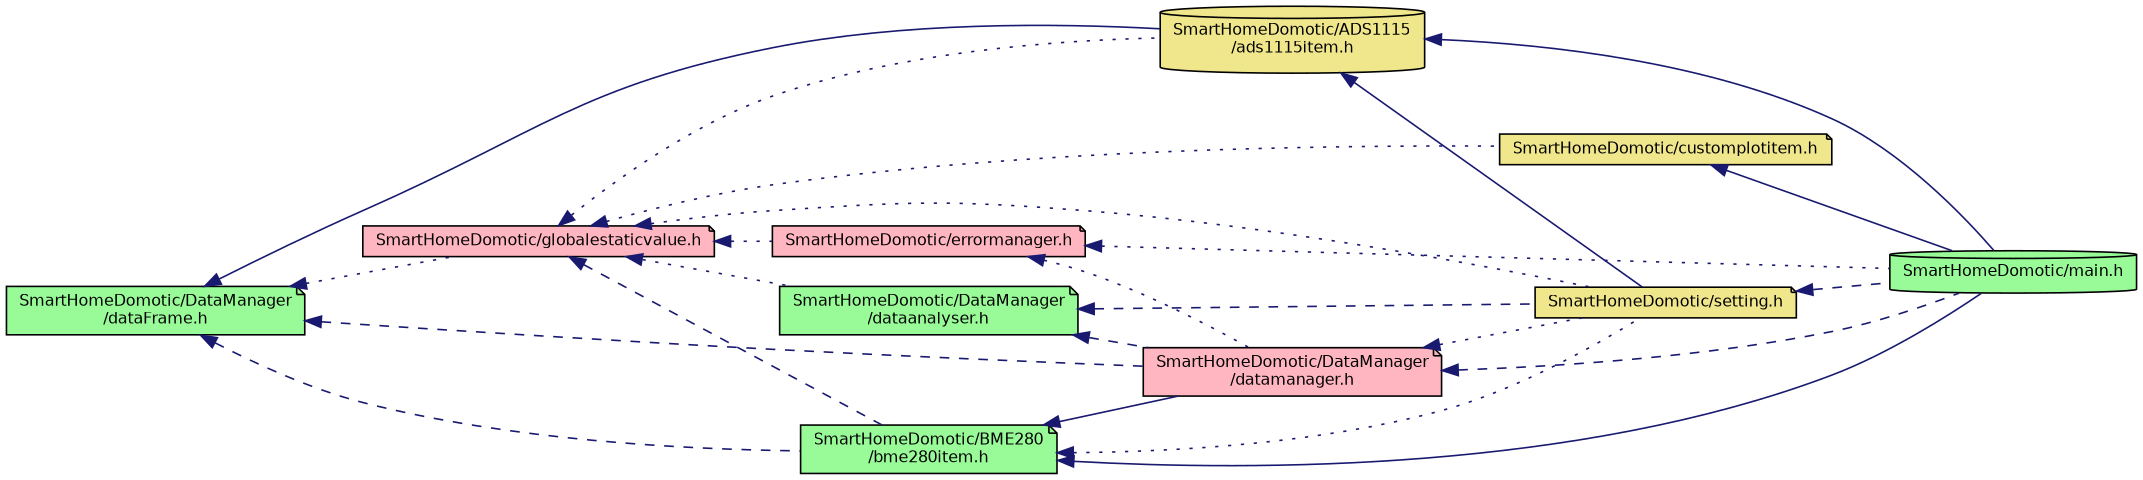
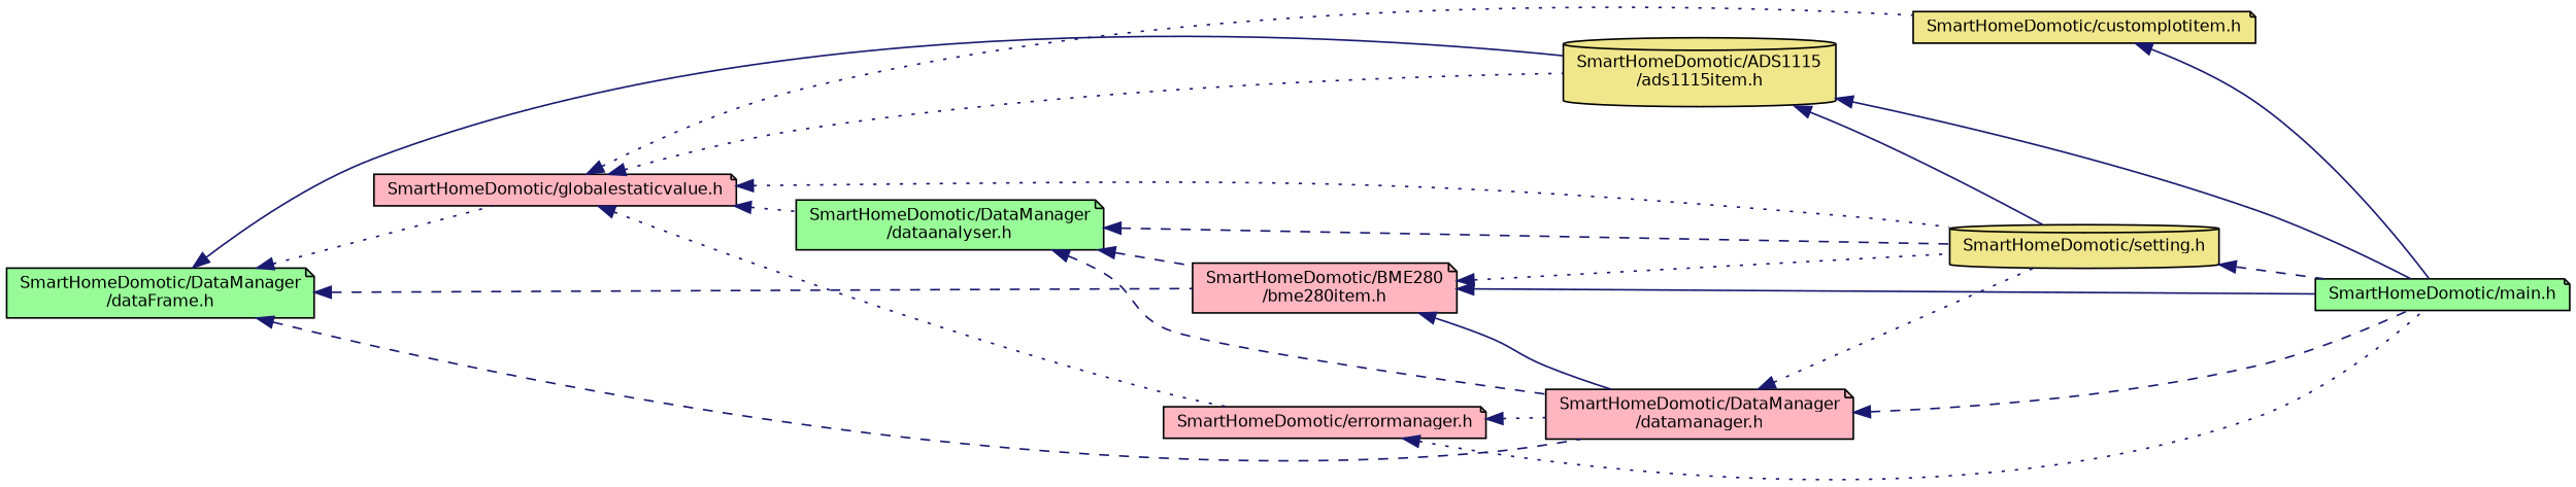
  digraph {
    rankdir=LR
    node [color=black fillcolor=lightpink fontname=Helvetica fontsize=10 shape=note style=filled]
    edge [color=midnightblue dir=back fontname=Helvetica fontsize=10 labelfontname=Helvetica labelfontsize=10 style=dotted]
    n1 [fillcolor=palegreen fontcolor=black height=0.2 label="SmartHomeDomotic/DataManager\l/dataFrame.h" width=0.4]
    n2 [fillcolor=khaki height=0.2 label="SmartHomeDomotic/ADS1115\l/ads1115item.h" shape=cylinder width=0.4]
    n3 [height=0.2 label="SmartHomeDomotic/DataManager\l/datamanager.h" width=0.4]
-   n4 [fillcolor=palegreen height=0.2 label="SmartHomeDomotic/BME280\l/bme280item.h" width=0.4]
+   n4 [height=0.2 label="SmartHomeDomotic/BME280\l/bme280item.h" width=0.4]
    n5 [height=0.2 label="SmartHomeDomotic/globalestaticvalue.h" width=0.4]
-   n6 [fillcolor=palegreen height=0.2 label="SmartHomeDomotic/main.h" shape=cylinder width=0.4]
-   n7 [fillcolor=khaki height=0.2 label="SmartHomeDomotic/setting.h" width=0.4]
+   n6 [fillcolor=palegreen height=0.2 label="SmartHomeDomotic/main.h" width=0.4]
+   n7 [fillcolor=khaki height=0.2 label="SmartHomeDomotic/setting.h" shape=cylinder width=0.4]
    n8 [fillcolor=khaki height=0.2 label="SmartHomeDomotic/customplotitem.h" width=0.4]
    n9 [fillcolor=palegreen height=0.2 label="SmartHomeDomotic/DataManager\l/dataanalyser.h" width=0.4]
    n10 [height=0.2 label="SmartHomeDomotic/errormanager.h" width=0.4]
    n1 -> n2 [style=solid]
    n1 -> n3 [style=dashed]
    n1 -> n4 [style=dashed]
    n1 -> n5
    n2 -> n6 [style=solid]
    n2 -> n7 [style=solid]
    n3 -> n6 [style=dashed]
    n3 -> n7
    n4 -> n3 [style=solid]
    n4 -> n6 [style=solid]
    n4 -> n7
    n5 -> n2
-   n5 -> n4 [style=dashed]
+   n9 -> n4 [style=dashed]
    n5 -> n7
    n5 -> n8
    n5 -> n9
    n5 -> n10
    n7 -> n6 [style=dashed]
    n8 -> n6 [style=solid]
    n9 -> n3 [style=dashed]
    n9 -> n7 [style=dashed]
    n10 -> n3
    n10 -> n6
  }
